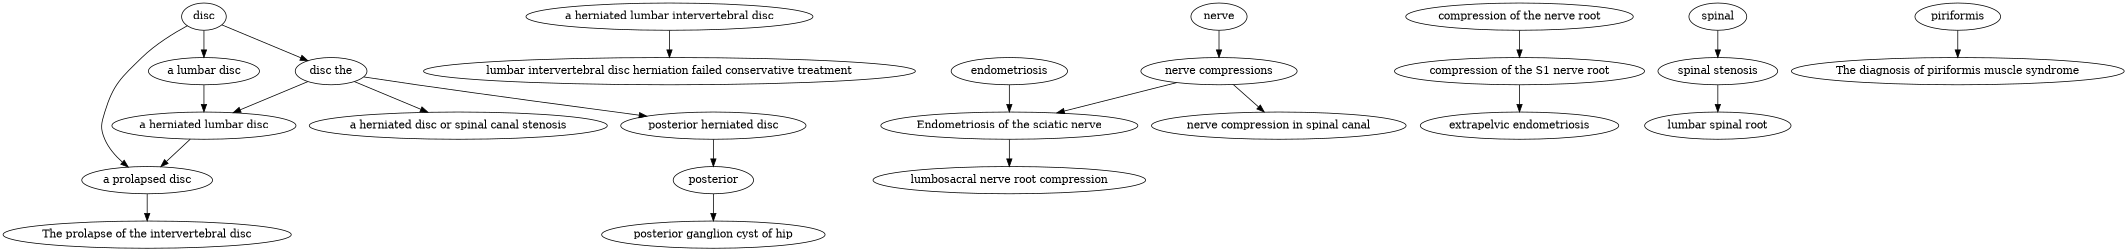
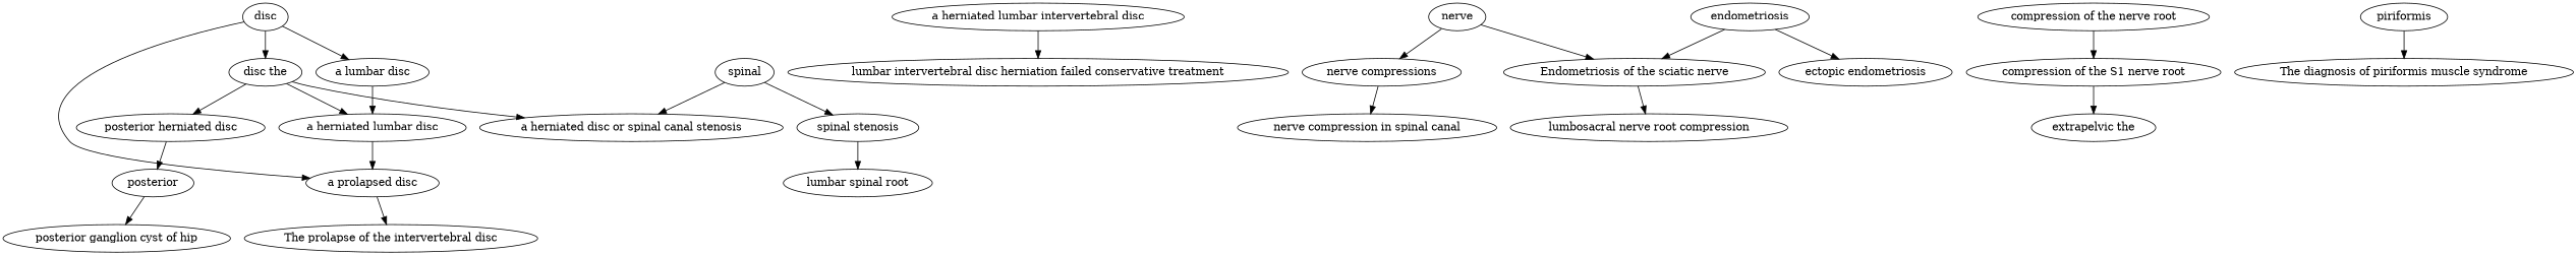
  digraph {
    n1 [label="disc the"]
    disc
    "a lumbar disc"
    "a prolapsed disc"
    "a herniated lumbar disc"
    "a herniated disc or spinal canal stenosis"
    "posterior herniated disc"
    "The prolapse of the intervertebral disc"
    posterior
    "a herniated lumbar intervertebral disc"
    "lumbar intervertebral disc herniation failed conservative treatment"
    nerve
    "Endometriosis of the sciatic nerve"
    "nerve compressions"
    "lumbosacral nerve root compression"
    "nerve compression in spinal canal"
    "compression of the nerve root"
    "compression of the S1 nerve root"
-   "extrapelvic endometriosis"
+   "extrapelvic endometriosis" [label="extrapelvic the"]
    spinal
    "spinal stenosis"
    n22 [label="lumbar spinal root"]
    "posterior ganglion cyst of hip"
    endometriosis
+   "ectopic endometriosis"
    piriformis
    "The diagnosis of piriformis muscle syndrome"
    n1 -> "a herniated lumbar disc"
    n1 -> "a herniated disc or spinal canal stenosis"
    n1 -> "posterior herniated disc"
    disc -> n1
    disc -> "a lumbar disc"
    disc -> "a prolapsed disc"
    "a lumbar disc" -> "a herniated lumbar disc"
    "a prolapsed disc" -> "The prolapse of the intervertebral disc"
    "a herniated lumbar disc" -> "a prolapsed disc"
    "posterior herniated disc" -> posterior
    posterior -> "posterior ganglion cyst of hip"
    "a herniated lumbar intervertebral disc" -> "lumbar intervertebral disc herniation failed conservative treatment"
-   "nerve compressions" -> "Endometriosis of the sciatic nerve"
+   nerve -> "Endometriosis of the sciatic nerve"
    nerve -> "nerve compressions"
    "Endometriosis of the sciatic nerve" -> "lumbosacral nerve root compression"
    "nerve compressions" -> "nerve compression in spinal canal"
    "compression of the nerve root" -> "compression of the S1 nerve root"
    "compression of the S1 nerve root" -> "extrapelvic endometriosis"
+   spinal -> "a herniated disc or spinal canal stenosis"
    spinal -> "spinal stenosis"
    "spinal stenosis" -> n22
    endometriosis -> "Endometriosis of the sciatic nerve"
+   endometriosis -> "ectopic endometriosis"
    piriformis -> "The diagnosis of piriformis muscle syndrome"
  }
